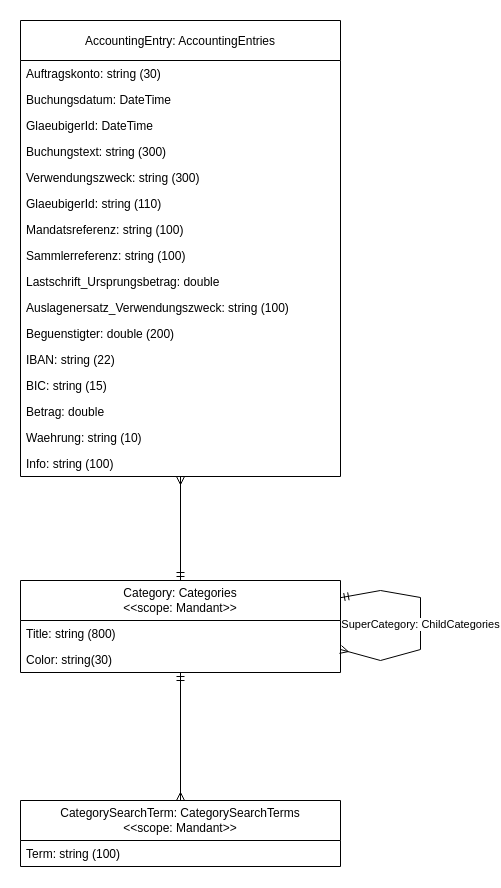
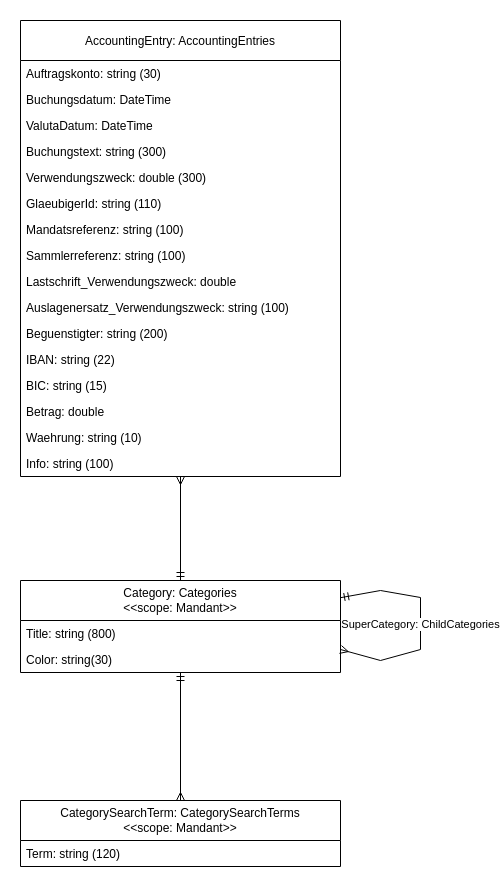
  <mxCell id="0" />
  <mxCell id="1" parent="0" />
  <mxCell id="2" value="AccountingEntry: AccountingEntries" style="swimlane;fontStyle=0;childLayout=stackLayout;horizontal=1;startSize=40;horizontalStack=0;resizeParent=1;resizeParentMax=0;resizeLast=0;collapsible=1;marginBottom=0;" vertex="1" parent="1"><mxGeometry x="20" y="20" width="320" height="456" as="geometry" /></mxCell>
  <mxCell id="3" value="Auftragskonto: string (30)" style="text;strokeColor=none;fillColor=none;align=left;verticalAlign=top;spacingLeft=4;spacingRight=4;overflow=hidden;rotatable=0;points=[[0,0.5],[1,0.5]];portConstraint=eastwest;" vertex="1" parent="2"><mxGeometry y="40" width="320" height="26" as="geometry" /></mxCell>
  <mxCell id="4" value="Buchungsdatum: DateTime" style="text;strokeColor=none;fillColor=none;align=left;verticalAlign=top;spacingLeft=4;spacingRight=4;overflow=hidden;rotatable=0;points=[[0,0.5],[1,0.5]];portConstraint=eastwest;" vertex="1" parent="2"><mxGeometry y="66" width="320" height="26" as="geometry" /></mxCell>
- <mxCell id="5" value="GlaeubigerId: DateTime" style="text;strokeColor=none;fillColor=none;align=left;verticalAlign=top;spacingLeft=4;spacingRight=4;overflow=hidden;rotatable=0;points=[[0,0.5],[1,0.5]];portConstraint=eastwest;" vertex="1" parent="2"><mxGeometry y="92" width="320" height="26" as="geometry" /></mxCell>
+ <mxCell id="5" value="ValutaDatum: DateTime" style="text;strokeColor=none;fillColor=none;align=left;verticalAlign=top;spacingLeft=4;spacingRight=4;overflow=hidden;rotatable=0;points=[[0,0.5],[1,0.5]];portConstraint=eastwest;" vertex="1" parent="2"><mxGeometry y="92" width="320" height="26" as="geometry" /></mxCell>
  <mxCell id="6" value="Buchungstext: string (300)" style="text;strokeColor=none;fillColor=none;align=left;verticalAlign=top;spacingLeft=4;spacingRight=4;overflow=hidden;rotatable=0;points=[[0,0.5],[1,0.5]];portConstraint=eastwest;" vertex="1" parent="2"><mxGeometry y="118" width="320" height="26" as="geometry" /></mxCell>
- <mxCell id="7" value="Verwendungszweck: string (300)" style="text;strokeColor=none;fillColor=none;align=left;verticalAlign=top;spacingLeft=4;spacingRight=4;overflow=hidden;rotatable=0;points=[[0,0.5],[1,0.5]];portConstraint=eastwest;" vertex="1" parent="2"><mxGeometry y="144" width="320" height="26" as="geometry" /></mxCell>
+ <mxCell id="7" value="Verwendungszweck: double (300)" style="text;strokeColor=none;fillColor=none;align=left;verticalAlign=top;spacingLeft=4;spacingRight=4;overflow=hidden;rotatable=0;points=[[0,0.5],[1,0.5]];portConstraint=eastwest;" vertex="1" parent="2"><mxGeometry y="144" width="320" height="26" as="geometry" /></mxCell>
  <mxCell id="8" value="GlaeubigerId: string (110)" style="text;strokeColor=none;fillColor=none;align=left;verticalAlign=top;spacingLeft=4;spacingRight=4;overflow=hidden;rotatable=0;points=[[0,0.5],[1,0.5]];portConstraint=eastwest;" vertex="1" parent="2"><mxGeometry y="170" width="320" height="26" as="geometry" /></mxCell>
  <mxCell id="9" value="Mandatsreferenz: string (100)" style="text;strokeColor=none;fillColor=none;align=left;verticalAlign=top;spacingLeft=4;spacingRight=4;overflow=hidden;rotatable=0;points=[[0,0.5],[1,0.5]];portConstraint=eastwest;" vertex="1" parent="2"><mxGeometry y="196" width="320" height="26" as="geometry" /></mxCell>
  <mxCell id="10" value="Sammlerreferenz: string (100)" style="text;strokeColor=none;fillColor=none;align=left;verticalAlign=top;spacingLeft=4;spacingRight=4;overflow=hidden;rotatable=0;points=[[0,0.5],[1,0.5]];portConstraint=eastwest;" vertex="1" parent="2"><mxGeometry y="222" width="320" height="26" as="geometry" /></mxCell>
- <mxCell id="11" value="Lastschrift_Ursprungsbetrag: double" style="text;strokeColor=none;fillColor=none;align=left;verticalAlign=top;spacingLeft=4;spacingRight=4;overflow=hidden;rotatable=0;points=[[0,0.5],[1,0.5]];portConstraint=eastwest;" vertex="1" parent="2"><mxGeometry y="248" width="320" height="26" as="geometry" /></mxCell>
+ <mxCell id="11" value="Lastschrift_Verwendungszweck: double" style="text;strokeColor=none;fillColor=none;align=left;verticalAlign=top;spacingLeft=4;spacingRight=4;overflow=hidden;rotatable=0;points=[[0,0.5],[1,0.5]];portConstraint=eastwest;" vertex="1" parent="2"><mxGeometry y="248" width="320" height="26" as="geometry" /></mxCell>
  <mxCell id="12" value="Auslagenersatz_Verwendungszweck: string (100)" style="text;strokeColor=none;fillColor=none;align=left;verticalAlign=top;spacingLeft=4;spacingRight=4;overflow=hidden;rotatable=0;points=[[0,0.5],[1,0.5]];portConstraint=eastwest;" vertex="1" parent="2"><mxGeometry y="274" width="320" height="26" as="geometry" /></mxCell>
- <mxCell id="13" value="Beguenstigter: double (200)" style="text;strokeColor=none;fillColor=none;align=left;verticalAlign=top;spacingLeft=4;spacingRight=4;overflow=hidden;rotatable=0;points=[[0,0.5],[1,0.5]];portConstraint=eastwest;" vertex="1" parent="2"><mxGeometry y="300" width="320" height="26" as="geometry" /></mxCell>
+ <mxCell id="13" value="Beguenstigter: string (200)" style="text;strokeColor=none;fillColor=none;align=left;verticalAlign=top;spacingLeft=4;spacingRight=4;overflow=hidden;rotatable=0;points=[[0,0.5],[1,0.5]];portConstraint=eastwest;" vertex="1" parent="2"><mxGeometry y="300" width="320" height="26" as="geometry" /></mxCell>
  <mxCell id="14" value="IBAN: string (22)" style="text;strokeColor=none;fillColor=none;align=left;verticalAlign=top;spacingLeft=4;spacingRight=4;overflow=hidden;rotatable=0;points=[[0,0.5],[1,0.5]];portConstraint=eastwest;" vertex="1" parent="2"><mxGeometry y="326" width="320" height="26" as="geometry" /></mxCell>
  <mxCell id="15" value="BIC: string (15)" style="text;strokeColor=none;fillColor=none;align=left;verticalAlign=top;spacingLeft=4;spacingRight=4;overflow=hidden;rotatable=0;points=[[0,0.5],[1,0.5]];portConstraint=eastwest;" vertex="1" parent="2"><mxGeometry y="352" width="320" height="26" as="geometry" /></mxCell>
  <mxCell id="16" value="Betrag: double" style="text;strokeColor=none;fillColor=none;align=left;verticalAlign=top;spacingLeft=4;spacingRight=4;overflow=hidden;rotatable=0;points=[[0,0.5],[1,0.5]];portConstraint=eastwest;" vertex="1" parent="2"><mxGeometry y="378" width="320" height="26" as="geometry" /></mxCell>
  <mxCell id="17" value="Waehrung: string (10)" style="text;strokeColor=none;fillColor=none;align=left;verticalAlign=top;spacingLeft=4;spacingRight=4;overflow=hidden;rotatable=0;points=[[0,0.5],[1,0.5]];portConstraint=eastwest;" vertex="1" parent="2"><mxGeometry y="404" width="320" height="26" as="geometry" /></mxCell>
  <mxCell id="18" value="Info: string (100)" style="text;strokeColor=none;fillColor=none;align=left;verticalAlign=top;spacingLeft=4;spacingRight=4;overflow=hidden;rotatable=0;points=[[0,0.5],[1,0.5]];portConstraint=eastwest;" vertex="1" parent="2"><mxGeometry y="430" width="320" height="26" as="geometry" /></mxCell>
  <mxCell id="19" style="edgeStyle=none;html=1;startSize=6;startArrow=ERmandOne;startFill=0;endArrow=ERmany;endFill=0;" edge="1" parent="1" source="21" target="2"><mxGeometry relative="1" as="geometry" /></mxCell>
  <mxCell id="20" style="edgeStyle=none;html=1;startSize=6;startArrow=ERmandOne;startFill=0;endArrow=ERmany;endFill=0;" edge="1" parent="1" source="21" target="24"><mxGeometry relative="1" as="geometry" /></mxCell>
  <mxCell id="21" value="Category: Categories&#10;&lt;&lt;scope: Mandant&gt;&gt;" style="swimlane;fontStyle=0;childLayout=stackLayout;horizontal=1;startSize=40;horizontalStack=0;resizeParent=1;resizeParentMax=0;resizeLast=0;collapsible=1;marginBottom=0;whiteSpace=wrap;" vertex="1" parent="1"><mxGeometry x="20" y="580" width="320" height="92" as="geometry" /></mxCell>
  <mxCell id="22" value="Title: string (800)" style="text;strokeColor=none;fillColor=none;align=left;verticalAlign=top;spacingLeft=4;spacingRight=4;overflow=hidden;rotatable=0;points=[[0,0.5],[1,0.5]];portConstraint=eastwest;" vertex="1" parent="21"><mxGeometry y="40" width="320" height="26" as="geometry" /></mxCell>
  <mxCell id="23" value="Color: string(30)" style="text;strokeColor=none;fillColor=none;align=left;verticalAlign=top;spacingLeft=4;spacingRight=4;overflow=hidden;rotatable=0;points=[[0,0.5],[1,0.5]];portConstraint=eastwest;" vertex="1" parent="21"><mxGeometry y="66" width="320" height="26" as="geometry" /></mxCell>
  <mxCell id="24" value="CategorySearchTerm: CategorySearchTerms&#10;&lt;&lt;scope: Mandant&gt;&gt;" style="swimlane;fontStyle=0;childLayout=stackLayout;horizontal=1;startSize=40;horizontalStack=0;resizeParent=1;resizeParentMax=0;resizeLast=0;collapsible=1;marginBottom=0;whiteSpace=wrap;" vertex="1" parent="1"><mxGeometry x="20" y="800" width="320" height="66" as="geometry" /></mxCell>
- <mxCell id="25" value="Term: string (100)" style="text;strokeColor=none;fillColor=none;align=left;verticalAlign=top;spacingLeft=4;spacingRight=4;overflow=hidden;rotatable=0;points=[[0,0.5],[1,0.5]];portConstraint=eastwest;" vertex="1" parent="24"><mxGeometry y="40" width="320" height="26" as="geometry" /></mxCell>
+ <mxCell id="25" value="Term: string (120)" style="text;strokeColor=none;fillColor=none;align=left;verticalAlign=top;spacingLeft=4;spacingRight=4;overflow=hidden;rotatable=0;points=[[0,0.5],[1,0.5]];portConstraint=eastwest;" vertex="1" parent="24"><mxGeometry y="40" width="320" height="26" as="geometry" /></mxCell>
  <mxCell id="26" value="SuperCategory: ChildCategories" style="edgeStyle=none;html=1;startSize=6;startArrow=ERmandOne;startFill=0;endArrow=ERmany;endFill=0;rounded=0;" edge="1" parent="1" source="21"><mxGeometry relative="1" as="geometry"><mxPoint x="430" y="600" as="sourcePoint" /><mxPoint x="340" y="649" as="targetPoint" /><Array as="points"><mxPoint x="380" y="590" /><mxPoint x="420" y="597" /><mxPoint x="420" y="649" /><mxPoint x="380" y="660" /></Array></mxGeometry></mxCell>
